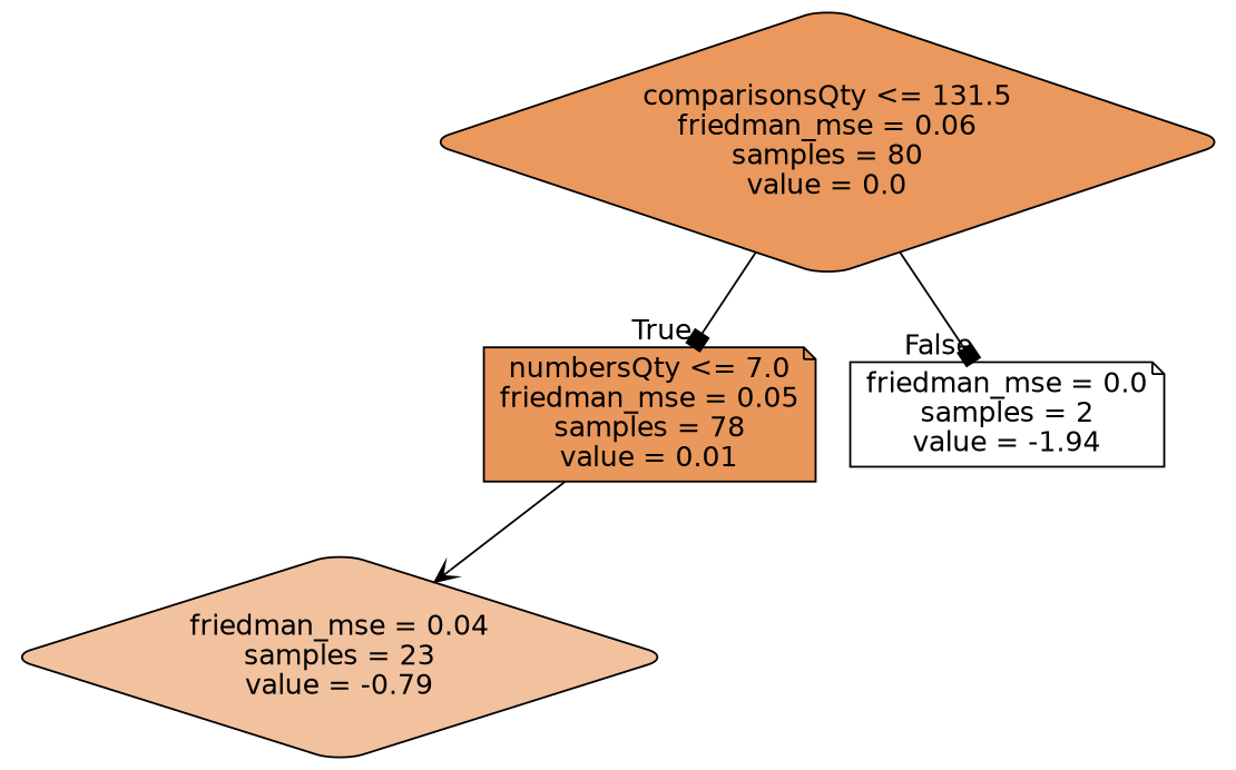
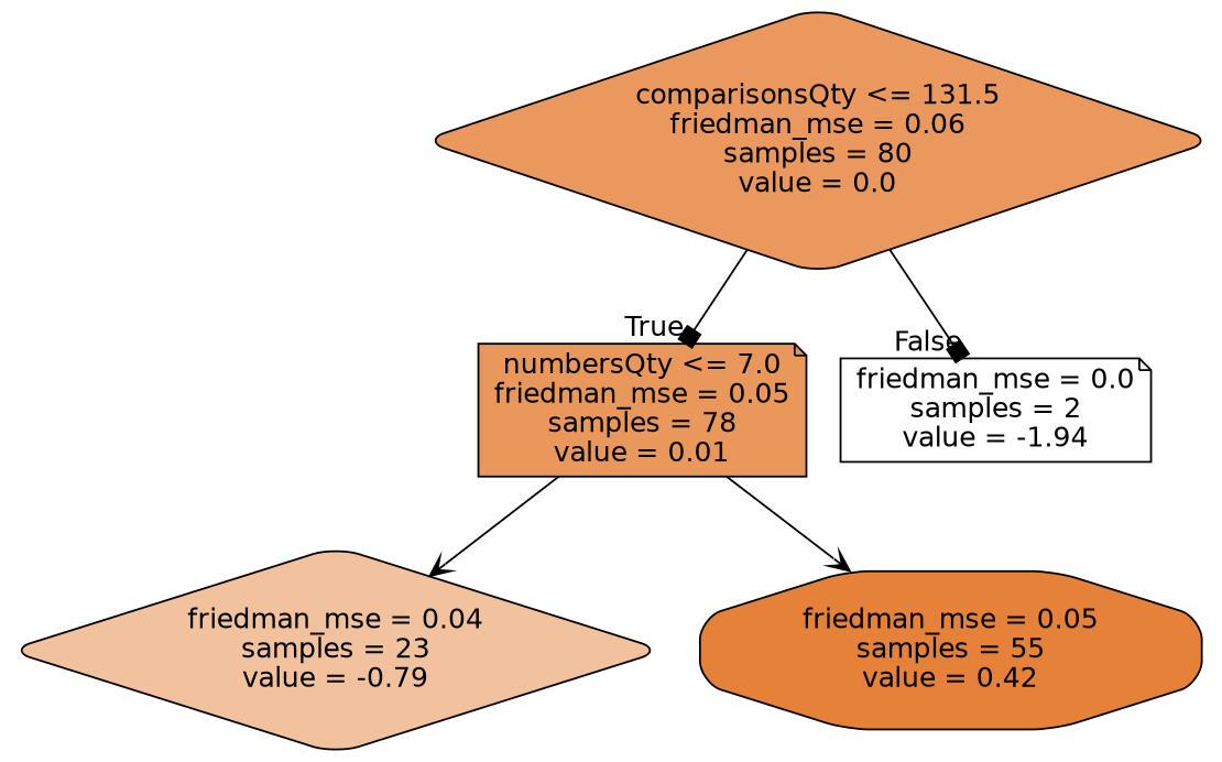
  digraph {
    fontname="DejaVu Sans"
    node [color=black fontname="DejaVu Sans" shape=diamond style="filled, rounded"]
    edge [fontname="DejaVu Sans" arrowhead=box]
    n1 [fillcolor="#ea985d" label="comparisonsQty <= 131.5\nfriedman_mse = 0.06\nsamples = 80\nvalue = 0.0"]
    n2 [fillcolor="#ea975b" label="numbersQty <= 7.0\nfriedman_mse = 0.05\nsamples = 78\nvalue = 0.01" shape=note]
    n3 [fillcolor="#ffffff" label="friedman_mse = 0.0\nsamples = 2\nvalue = -1.94" shape=note]
    n4 [fillcolor="#f2c29f" label="friedman_mse = 0.04\nsamples = 23\nvalue = -0.79"]
+   n5 [fillcolor="#e58139" label="friedman_mse = 0.05\nsamples = 55\nvalue = 0.42" shape=octagon]
    n1 -> n2 [headlabel=True labelangle=45 labeldistance=2.5]
    n1 -> n3 [headlabel=False labelangle=-45 labeldistance=2.5]
    n2 -> n4 [arrowhead=vee]
+   n2 -> n5 [arrowhead=vee]
  }
